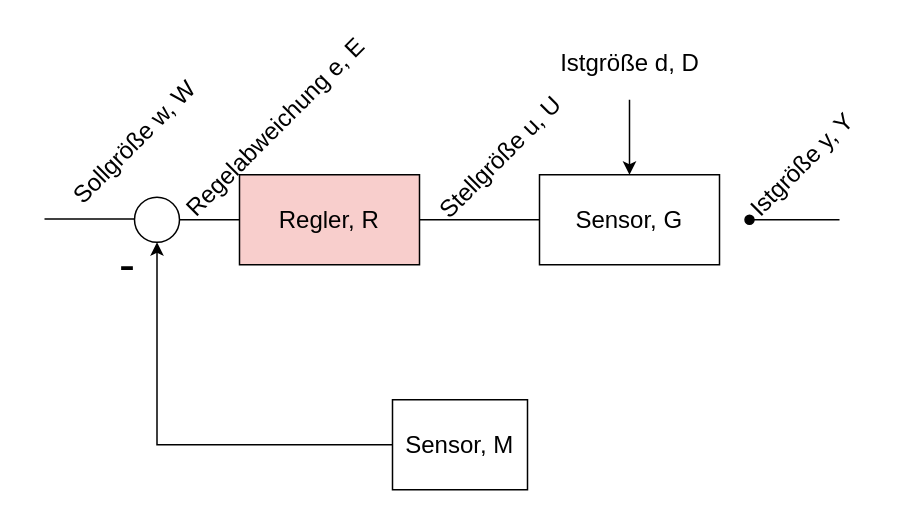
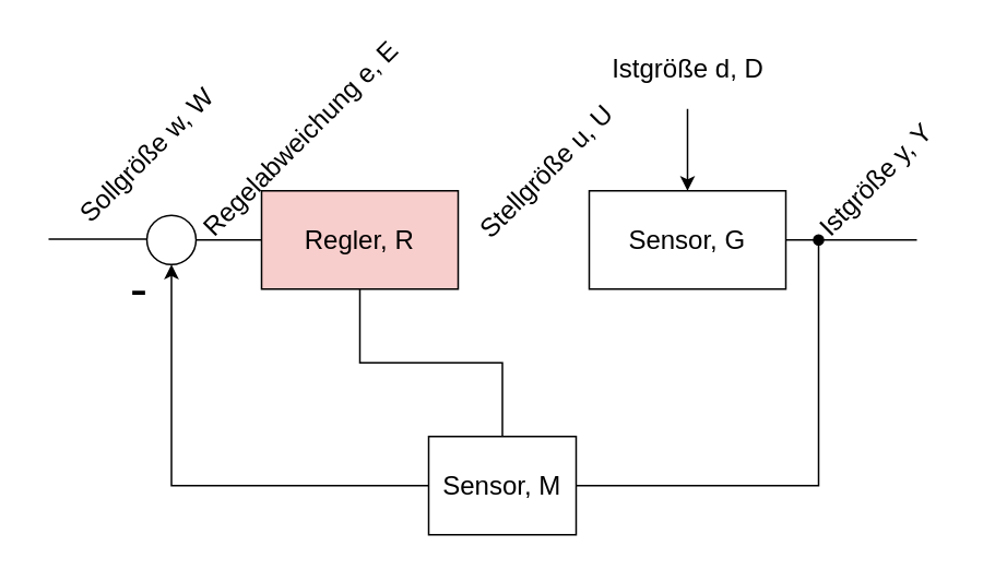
  <mxCell id="0" />
  <mxCell id="1" parent="0" />
- <mxCell id="2" value="" style="edgeStyle=orthogonalEdgeStyle;rounded=0;orthogonalLoop=1;jettySize=auto;html=1;endArrow=none;endFill=0;" parent="1" source="3" target="5" edge="1"><mxGeometry relative="1" as="geometry" /></mxCell>
+ <mxCell id="2" value="" style="edgeStyle=orthogonalEdgeStyle;rounded=0;orthogonalLoop=1;jettySize=auto;html=1;endArrow=none;endFill=0;" parent="1" source="3" target="6" edge="1"><mxGeometry relative="1" as="geometry" /></mxCell>
  <mxCell id="3" value="&lt;font style=&quot;font-size: 16px;&quot;&gt;Regler, R&lt;/font&gt;" style="rounded=0;whiteSpace=wrap;html=1;fillColor=#f8cecc;" parent="1" vertex="1"><mxGeometry x="159" y="110" width="120" height="60" as="geometry" /></mxCell>
+ <mxCell id="4" style="edgeStyle=orthogonalEdgeStyle;rounded=0;orthogonalLoop=1;jettySize=auto;html=1;exitX=1;exitY=0.5;exitDx=0;exitDy=0;entryX=1;entryY=0.5;entryDx=0;entryDy=0;endArrow=none;endFill=0;" parent="1" source="5" target="6" edge="1"><mxGeometry relative="1" as="geometry" /></mxCell>
  <mxCell id="5" value="&lt;font style=&quot;font-size: 16px;&quot;&gt;Sensor, G&lt;/font&gt;" style="rounded=0;whiteSpace=wrap;html=1;" parent="1" vertex="1"><mxGeometry x="359" y="110" width="120" height="60" as="geometry" /></mxCell>
  <mxCell id="6" value="&lt;font style=&quot;font-size: 16px;&quot;&gt;Sensor, M&lt;/font&gt;" style="rounded=0;whiteSpace=wrap;html=1;" parent="1" vertex="1"><mxGeometry x="261" y="260" width="90" height="60" as="geometry" /></mxCell>
  <mxCell id="7" value="" style="ellipse;whiteSpace=wrap;html=1;aspect=fixed;" parent="1" vertex="1"><mxGeometry x="89" y="125" width="30" height="30" as="geometry" /></mxCell>
  <mxCell id="8" value="" style="endArrow=classic;html=1;rounded=0;entryX=0.5;entryY=1;entryDx=0;entryDy=0;exitX=0;exitY=0.5;exitDx=0;exitDy=0;" parent="1" source="6" target="7" edge="1"><mxGeometry width="50" height="50" relative="1" as="geometry"><mxPoint x="104" y="290" as="sourcePoint" /><mxPoint x="319" y="460" as="targetPoint" /><Array as="points"><mxPoint x="104" y="290" /></Array></mxGeometry></mxCell>
  <mxCell id="9" value="" style="endArrow=none;html=1;rounded=0;exitX=1;exitY=0.5;exitDx=0;exitDy=0;entryX=0;entryY=0.5;entryDx=0;entryDy=0;" parent="1" source="7" target="3" edge="1"><mxGeometry width="50" height="50" relative="1" as="geometry"><mxPoint x="269" y="510" as="sourcePoint" /><mxPoint x="319" y="460" as="targetPoint" /></mxGeometry></mxCell>
  <mxCell id="10" value="" style="endArrow=oval;html=1;rounded=0;startArrow=none;startFill=0;endFill=1;" parent="1" edge="1"><mxGeometry width="50" height="50" relative="1" as="geometry"><mxPoint x="559" y="140" as="sourcePoint" /><mxPoint x="499" y="140" as="targetPoint" /></mxGeometry></mxCell>
  <mxCell id="11" value="" style="endArrow=none;html=1;rounded=0;" parent="1" edge="1"><mxGeometry width="50" height="50" relative="1" as="geometry"><mxPoint x="89" y="139.5" as="sourcePoint" /><mxPoint x="29" y="139.5" as="targetPoint" /></mxGeometry></mxCell>
  <mxCell id="12" value="&lt;font style=&quot;font-size: 32px;&quot;&gt;-&lt;br&gt;&lt;/font&gt;" style="text;html=1;align=center;verticalAlign=middle;resizable=0;points=[];autosize=1;strokeColor=none;fillColor=none;" parent="1" vertex="1"><mxGeometry x="69" y="145" width="30" height="50" as="geometry" /></mxCell>
  <mxCell id="13" value="&lt;font style=&quot;font-size: 16px;&quot;&gt;Sollgröße w, W&lt;br&gt;&lt;/font&gt;" style="text;html=1;align=center;verticalAlign=middle;resizable=0;points=[];autosize=1;strokeColor=none;fillColor=none;fontSize=32;rotation=-45;" parent="1" vertex="1"><mxGeometry y="60" width="130" height="50" as="geometry" x="20" /></mxCell>
  <mxCell id="14" value="&lt;font style=&quot;font-size: 16px;&quot;&gt;Regelabweichung e, E&lt;br&gt;&lt;/font&gt;" style="text;html=1;align=center;verticalAlign=middle;resizable=0;points=[];autosize=1;strokeColor=none;fillColor=none;fontSize=32;rotation=-45;" parent="1" vertex="1"><mxGeometry x="89" y="50" width="180" height="50" as="geometry" /></mxCell>
  <mxCell id="15" value="&lt;font style=&quot;font-size: 16px;&quot;&gt;Stellgröße u, U&lt;br&gt;&lt;/font&gt;" style="text;html=1;align=center;verticalAlign=middle;resizable=0;points=[];autosize=1;strokeColor=none;fillColor=none;fontSize=32;rotation=-45;" parent="1" vertex="1"><mxGeometry x="264" y="70" width="130" height="50" as="geometry" /></mxCell>
  <mxCell id="16" value="&lt;font style=&quot;font-size: 16px;&quot;&gt;Istgröße y, Y&lt;br&gt;&lt;/font&gt;" style="text;html=1;align=center;verticalAlign=middle;resizable=0;points=[];autosize=1;strokeColor=none;fillColor=none;fontSize=32;rotation=-45;" parent="1" vertex="1"><mxGeometry x="475" y="75" width="110" height="50" as="geometry" /></mxCell>
  <mxCell id="17" value="" style="endArrow=classic;html=1;rounded=0;fontSize=16;entryX=0.5;entryY=0;entryDx=0;entryDy=0;" parent="1" target="5" edge="1"><mxGeometry width="50" height="50" relative="1" as="geometry"><mxPoint x="419" y="60" as="sourcePoint" /><mxPoint x="340" y="30" as="targetPoint" /></mxGeometry></mxCell>
  <mxCell id="18" value="Istgröße d, D" style="text;html=1;align=center;verticalAlign=middle;resizable=0;points=[];autosize=1;strokeColor=none;fillColor=none;fontSize=16;" parent="1" vertex="1"><mxGeometry x="354" y="20" width="130" height="30" as="geometry" /></mxCell>
